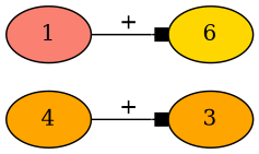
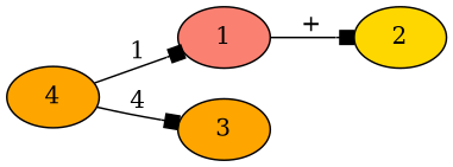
  digraph {
    rankdir=LR
    node [fillcolor=orange style=filled]
    edge [arrowhead=box]
    n1 [label=4]
    1 [fillcolor=salmon]
    3
-   2 [fillcolor=gold label=6]
-   n1 -> 3 [label="+"]
+   2 [fillcolor=gold]
+   n1 -> 1 [label=1]
+   n1 -> 3 [label=4]
    1 -> 2 [label="+"]
  }
